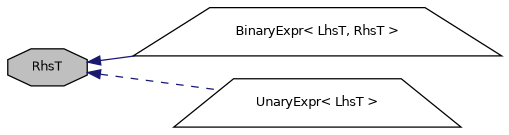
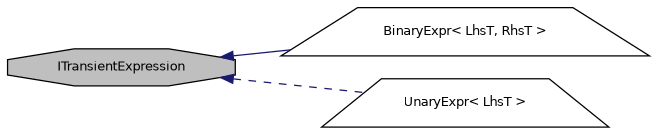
  digraph {
    rankdir=LR
    node [color=black fillcolor=white fontname=Helvetica fontsize=10 shape=trapezium style=filled]
    edge [color=midnightblue dir=back fontname=Helvetica fontsize=10 labelfontname=Helvetica labelfontsize=10]
-   n1 [fillcolor=grey75 fontcolor=black height=0.2 label=RhsT shape=octagon width=0.4]
+   n1 [fillcolor=grey75 fontcolor=black height=0.2 label=ITransientExpression shape=octagon width=0.4]
    n2 [height=0.2 label="BinaryExpr\< LhsT, RhsT \>" width=0.4]
    n3 [height=0.2 label="UnaryExpr\< LhsT \>" width=0.4]
    n1 -> n2 [style=solid]
    n1 -> n3 [style=dashed]
  }
